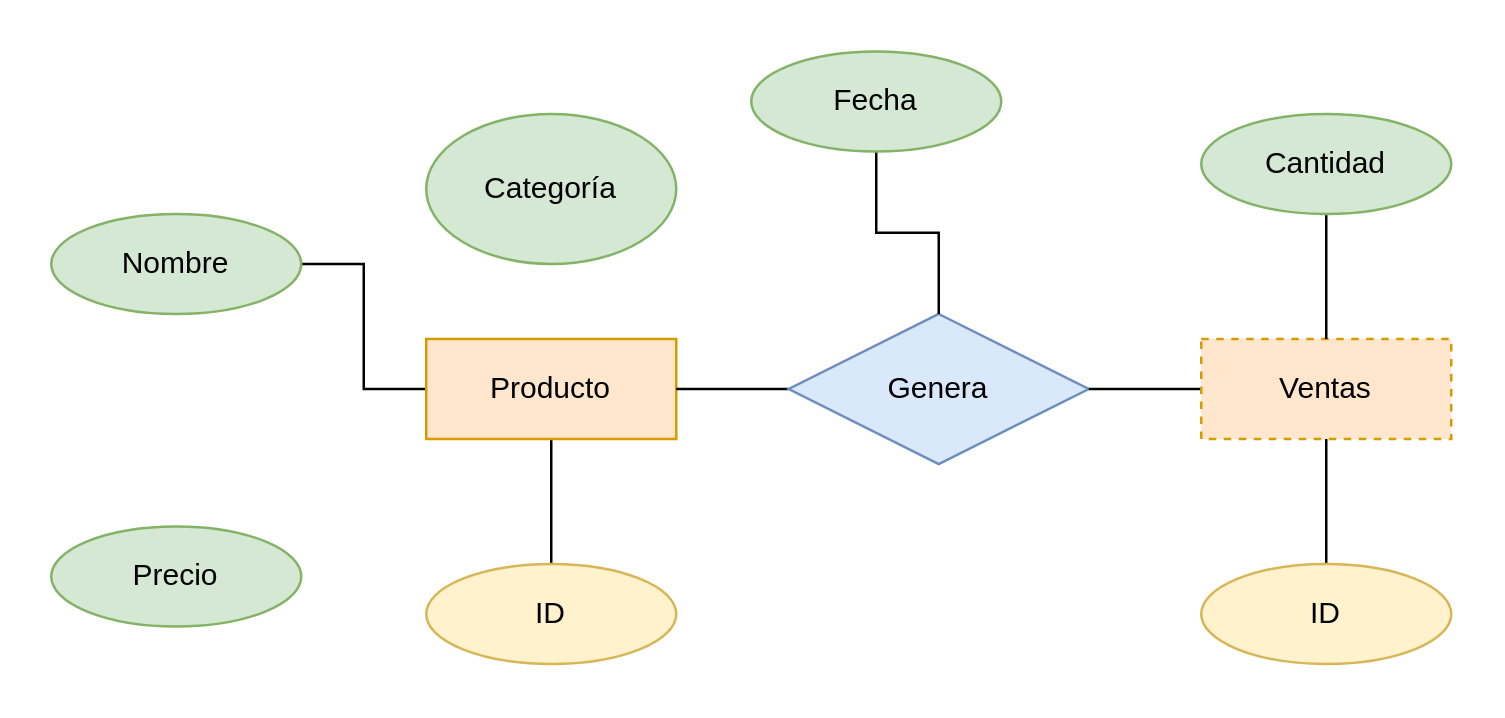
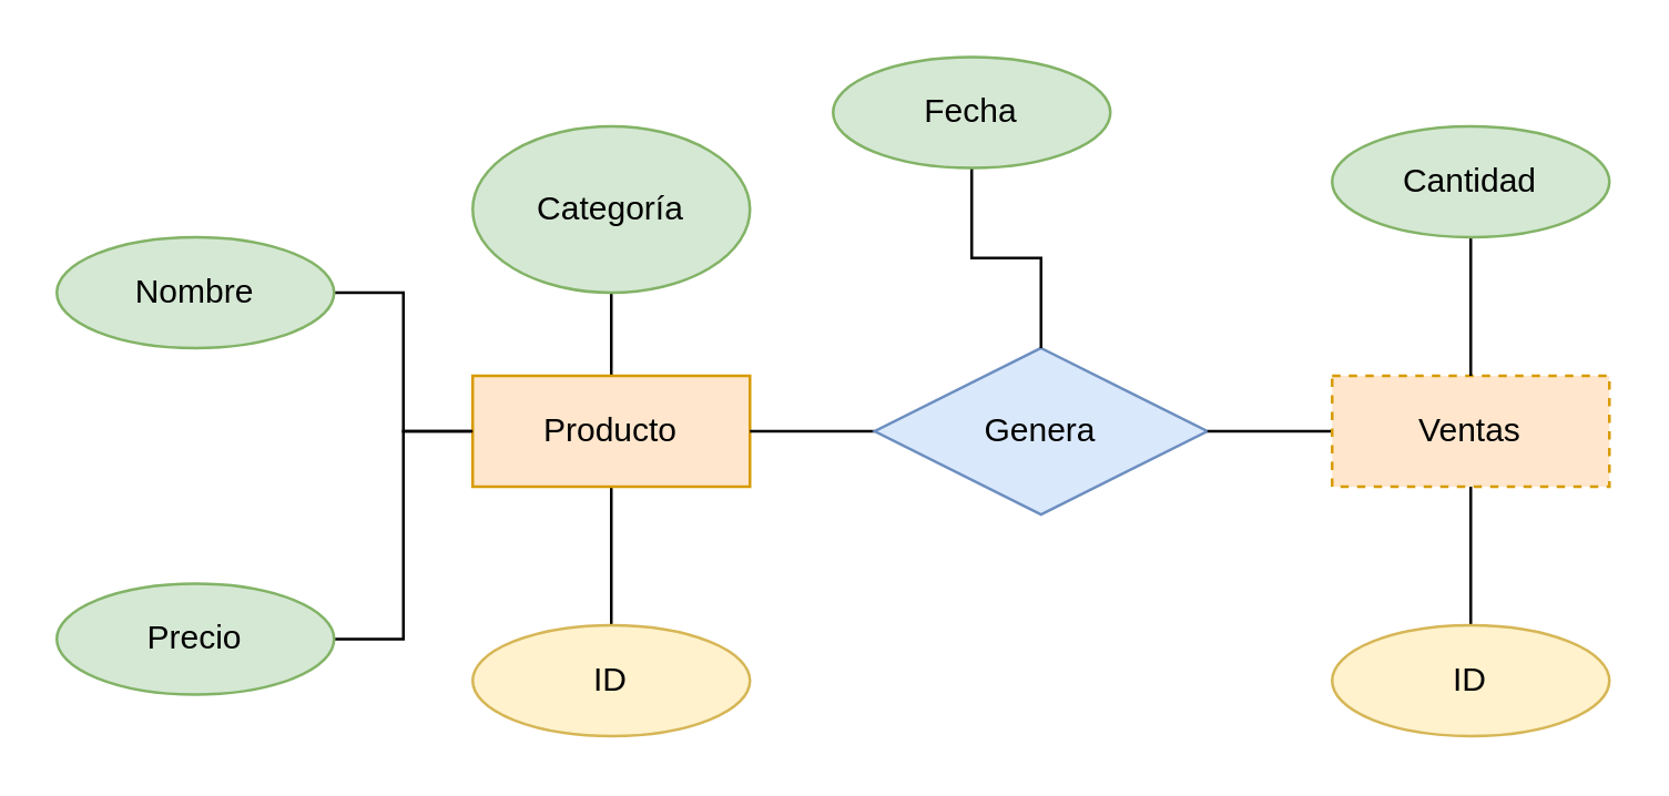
  <mxCell id="0" />
  <mxCell id="1" parent="0" />
  <mxCell id="2" style="edgeStyle=orthogonalEdgeStyle;rounded=0;orthogonalLoop=1;jettySize=auto;html=1;entryX=0;entryY=0.5;entryDx=0;entryDy=0;endArrow=none;endFill=0;exitX=1;exitY=0.5;exitDx=0;exitDy=0;" edge="1" parent="1" source="4" target="8"><mxGeometry relative="1" as="geometry"><mxPoint x="140" y="155" as="sourcePoint" /><mxPoint x="160" y="155" as="targetPoint" /></mxGeometry></mxCell>
  <mxCell id="3" style="edgeStyle=orthogonalEdgeStyle;rounded=0;orthogonalLoop=1;jettySize=auto;html=1;entryX=0.5;entryY=1;entryDx=0;entryDy=0;endArrow=none;endFill=0;fillColor=#fff2cc;strokeColor=#000000;exitX=0.5;exitY=0;exitDx=0;exitDy=0;" edge="1" parent="1" source="5" target="8"><mxGeometry relative="1" as="geometry"><mxPoint x="220" y="245" as="sourcePoint" /><mxPoint x="220" y="185" as="targetPoint" /></mxGeometry></mxCell>
  <mxCell id="4" value="Nombre" style="ellipse;whiteSpace=wrap;html=1;align=center;fillColor=#d5e8d4;strokeColor=#82b366;" vertex="1" parent="1"><mxGeometry x="20" y="85" width="100" height="40" as="geometry" /></mxCell>
  <mxCell id="5" value="ID" style="ellipse;whiteSpace=wrap;html=1;align=center;fillColor=#fff2cc;strokeColor=#d6b656;" vertex="1" parent="1"><mxGeometry x="170" y="225" width="100" height="40" as="geometry" /></mxCell>
+ <mxCell id="6" style="edgeStyle=orthogonalEdgeStyle;rounded=0;orthogonalLoop=1;jettySize=auto;html=1;entryX=0.5;entryY=0;entryDx=0;entryDy=0;endArrow=none;endFill=0;" edge="1" parent="1" source="7" target="8"><mxGeometry relative="1" as="geometry"><mxPoint x="220" y="125" as="targetPoint" /></mxGeometry></mxCell>
  <mxCell id="7" value="Categoría" style="ellipse;whiteSpace=wrap;html=1;align=center;fillColor=#d5e8d4;strokeColor=#82b366;" vertex="1" parent="1"><mxGeometry x="170" y="45" width="100" height="60" as="geometry" /></mxCell>
  <mxCell id="8" value="Producto" style="whiteSpace=wrap;html=1;align=center;fillColor=#ffe6cc;strokeColor=#d79b00;" vertex="1" parent="1"><mxGeometry x="170" y="135" width="100" height="40" as="geometry" /></mxCell>
+ <mxCell id="9" style="edgeStyle=orthogonalEdgeStyle;rounded=0;orthogonalLoop=1;jettySize=auto;html=1;entryX=0;entryY=0.5;entryDx=0;entryDy=0;endArrow=none;endFill=0;" edge="1" parent="1" source="10" target="8"><mxGeometry relative="1" as="geometry" /></mxCell>
  <mxCell id="10" value="Precio" style="ellipse;whiteSpace=wrap;html=1;align=center;fillColor=#d5e8d4;strokeColor=#82b366;" vertex="1" parent="1"><mxGeometry x="20" y="210" width="100" height="40" as="geometry" /></mxCell>
  <mxCell id="11" style="edgeStyle=orthogonalEdgeStyle;rounded=0;orthogonalLoop=1;jettySize=auto;html=1;entryX=1;entryY=0.5;entryDx=0;entryDy=0;endArrow=none;endFill=0;" edge="1" parent="1" source="12" target="8"><mxGeometry relative="1" as="geometry" /></mxCell>
  <mxCell id="12" value="Genera" style="shape=rhombus;perimeter=rhombusPerimeter;whiteSpace=wrap;html=1;align=center;fillColor=#dae8fc;strokeColor=#6c8ebf;" vertex="1" parent="1"><mxGeometry x="315" y="125" width="120" height="60" as="geometry" /></mxCell>
  <mxCell id="13" style="edgeStyle=orthogonalEdgeStyle;rounded=0;orthogonalLoop=1;jettySize=auto;html=1;entryX=1;entryY=0.5;entryDx=0;entryDy=0;endArrow=none;endFill=0;" edge="1" parent="1" source="14" target="12"><mxGeometry relative="1" as="geometry" /></mxCell>
  <mxCell id="14" value="Ventas" style="whiteSpace=wrap;html=1;align=center;fillColor=#ffe6cc;strokeColor=#d79b00;dashed=1;" vertex="1" parent="1"><mxGeometry x="480" y="135" width="100" height="40" as="geometry" /></mxCell>
  <mxCell id="15" style="edgeStyle=orthogonalEdgeStyle;rounded=0;orthogonalLoop=1;jettySize=auto;html=1;entryX=0.5;entryY=0;entryDx=0;entryDy=0;endArrow=none;endFill=0;" edge="1" parent="1" source="16" target="14"><mxGeometry relative="1" as="geometry" /></mxCell>
  <mxCell id="16" value="Cantidad" style="ellipse;whiteSpace=wrap;html=1;align=center;fillColor=#d5e8d4;strokeColor=#82b366;" vertex="1" parent="1"><mxGeometry x="480" y="45" width="100" height="40" as="geometry" /></mxCell>
  <mxCell id="17" style="edgeStyle=orthogonalEdgeStyle;rounded=0;orthogonalLoop=1;jettySize=auto;html=1;entryX=0.5;entryY=1;entryDx=0;entryDy=0;endArrow=none;endFill=0;" edge="1" parent="1" source="18" target="14"><mxGeometry relative="1" as="geometry" /></mxCell>
  <mxCell id="18" value="ID" style="ellipse;whiteSpace=wrap;html=1;align=center;fillColor=#fff2cc;strokeColor=#d6b656;" vertex="1" parent="1"><mxGeometry x="480" y="225" width="100" height="40" as="geometry" /></mxCell>
  <mxCell id="19" style="edgeStyle=orthogonalEdgeStyle;rounded=0;orthogonalLoop=1;jettySize=auto;html=1;entryX=0.5;entryY=0;entryDx=0;entryDy=0;endArrow=none;endFill=0;" edge="1" parent="1" source="20" target="12"><mxGeometry relative="1" as="geometry" /></mxCell>
  <mxCell id="20" value="Fecha" style="ellipse;whiteSpace=wrap;html=1;align=center;fillColor=#d5e8d4;strokeColor=#82b366;" vertex="1" parent="1"><mxGeometry x="300" y="20" width="100" height="40" as="geometry" /></mxCell>
